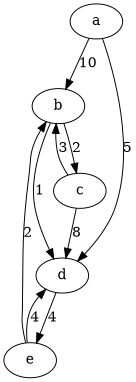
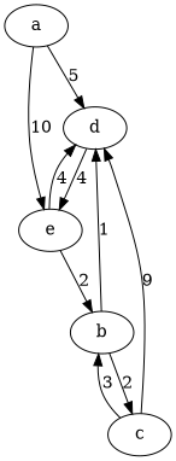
  digraph {
    rankdir=TB
    a
    b
    d
    c
    e
-   a -> b [label=10]
+   a -> e [label=10]
    a -> d [label=5]
    b -> d [label=1]
    b -> c [label=2]
    d -> e [label=4]
    c -> b [label=3]
-   c -> d [label=8]
+   c -> d [label=9]
    e -> b [label=2]
    e -> d [label=4]
  }
